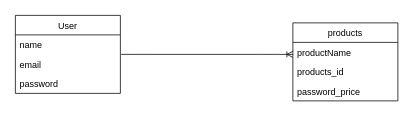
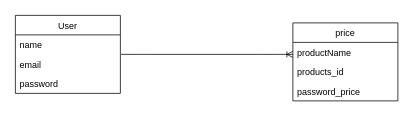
  <mxCell id="0" />
  <mxCell id="1" parent="0" />
- <mxCell id="2" value="products" style="swimlane;fontStyle=0;childLayout=stackLayout;horizontal=1;startSize=26;fillColor=none;horizontalStack=0;resizeParent=1;resizeParentMax=0;resizeLast=0;collapsible=1;marginBottom=0;" parent="1" vertex="1"><mxGeometry x="390" y="30" width="140" height="104" as="geometry" /></mxCell>
+ <mxCell id="2" value="price" style="swimlane;fontStyle=0;childLayout=stackLayout;horizontal=1;startSize=26;fillColor=none;horizontalStack=0;resizeParent=1;resizeParentMax=0;resizeLast=0;collapsible=1;marginBottom=0;" parent="1" vertex="1"><mxGeometry x="390" y="30" width="140" height="104" as="geometry" /></mxCell>
  <mxCell id="3" value="productName" style="text;strokeColor=none;fillColor=none;align=left;verticalAlign=top;spacingLeft=4;spacingRight=4;overflow=hidden;rotatable=0;points=[[0,0.5],[1,0.5]];portConstraint=eastwest;" parent="2" vertex="1"><mxGeometry y="26" width="140" height="26" as="geometry" /></mxCell>
  <mxCell id="4" value="products_id" style="text;strokeColor=none;fillColor=none;align=left;verticalAlign=top;spacingLeft=4;spacingRight=4;overflow=hidden;rotatable=0;points=[[0,0.5],[1,0.5]];portConstraint=eastwest;" parent="2" vertex="1"><mxGeometry y="52" width="140" height="26" as="geometry" /></mxCell>
  <mxCell id="5" value="password_price" style="text;strokeColor=none;fillColor=none;align=left;verticalAlign=top;spacingLeft=4;spacingRight=4;overflow=hidden;rotatable=0;points=[[0,0.5],[1,0.5]];portConstraint=eastwest;" parent="2" vertex="1"><mxGeometry y="78" width="140" height="26" as="geometry" /></mxCell>
  <mxCell id="6" value="User" style="swimlane;fontStyle=0;childLayout=stackLayout;horizontal=1;startSize=26;fillColor=none;horizontalStack=0;resizeParent=1;resizeParentMax=0;resizeLast=0;collapsible=1;marginBottom=0;" parent="1" vertex="1"><mxGeometry x="20" y="20" width="140" height="104" as="geometry" /></mxCell>
  <mxCell id="7" value="name" style="text;strokeColor=none;fillColor=none;align=left;verticalAlign=top;spacingLeft=4;spacingRight=4;overflow=hidden;rotatable=0;points=[[0,0.5],[1,0.5]];portConstraint=eastwest;" parent="6" vertex="1"><mxGeometry y="26" width="140" height="26" as="geometry" /></mxCell>
  <mxCell id="8" value="email" style="text;strokeColor=none;fillColor=none;align=left;verticalAlign=top;spacingLeft=4;spacingRight=4;overflow=hidden;rotatable=0;points=[[0,0.5],[1,0.5]];portConstraint=eastwest;" parent="6" vertex="1"><mxGeometry y="52" width="140" height="26" as="geometry" /></mxCell>
  <mxCell id="9" value="password" style="text;strokeColor=none;fillColor=none;align=left;verticalAlign=top;spacingLeft=4;spacingRight=4;overflow=hidden;rotatable=0;points=[[0,0.5],[1,0.5]];portConstraint=eastwest;" parent="6" vertex="1"><mxGeometry y="78" width="140" height="26" as="geometry" /></mxCell>
  <mxCell id="10" value="" style="edgeStyle=entityRelationEdgeStyle;fontSize=12;html=1;endArrow=ERoneToMany;exitX=1.007;exitY=0;exitDx=0;exitDy=0;exitPerimeter=0;" parent="1" source="8" edge="1"><mxGeometry width="100" height="100" relative="1" as="geometry"><mxPoint x="300" y="162" as="sourcePoint" /><mxPoint x="390" y="72" as="targetPoint" /></mxGeometry></mxCell>
